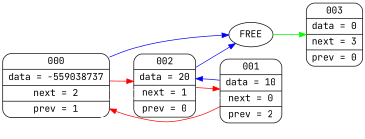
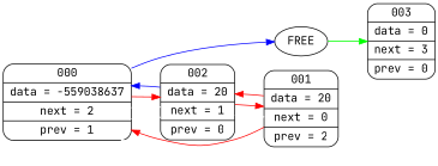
  digraph {
    fontname="JetBrains Mono"
    rankdir=LR
    node [fontname="JetBrains Mono" shape=Mrecord]
    edge [color=white fontname="JetBrains Mono"]
-   n1 [label=" {000} | {data = -559038737} | {next = 2} |{ prev = 1 }"]
+   n1 [label=" {000} | {data = -559038637} | {next = 2} |{ prev = 1 }"]
    n2 [label=" {002} | {data = 20} | {next = 1} |{ prev = 0 }"]
    FREE [shape=""]
-   n4 [label=" {001} | {data = 10} | {next = 0} |{ prev = 2 }"]
+   n4 [label=" {001} | {data = 20} | {next = 0} |{ prev = 2 }"]
    n5 [label=" {003} | {data = 0} | {next = 3} |{ prev = 0 }"]
    n1 -> n2 [weight=1000]
    n1 -> n2 [weight=1000]
    n1 -> n2 [color=red weight=100000]
    n1 -> FREE [color=blue]
-   n2 -> FREE [color=blue]
+   n2 -> n1 [color=blue]
    n2 -> n4 [weight=1000]
    n2 -> n4 [color=red weight=100000]
    FREE -> n5 [color=green]
    n4 -> n1 [weight=1000]
    n4 -> n1 [color=red weight=100000]
-   n4 -> n2 [color=blue]
+   n4 -> n2 [color=red]
  }
